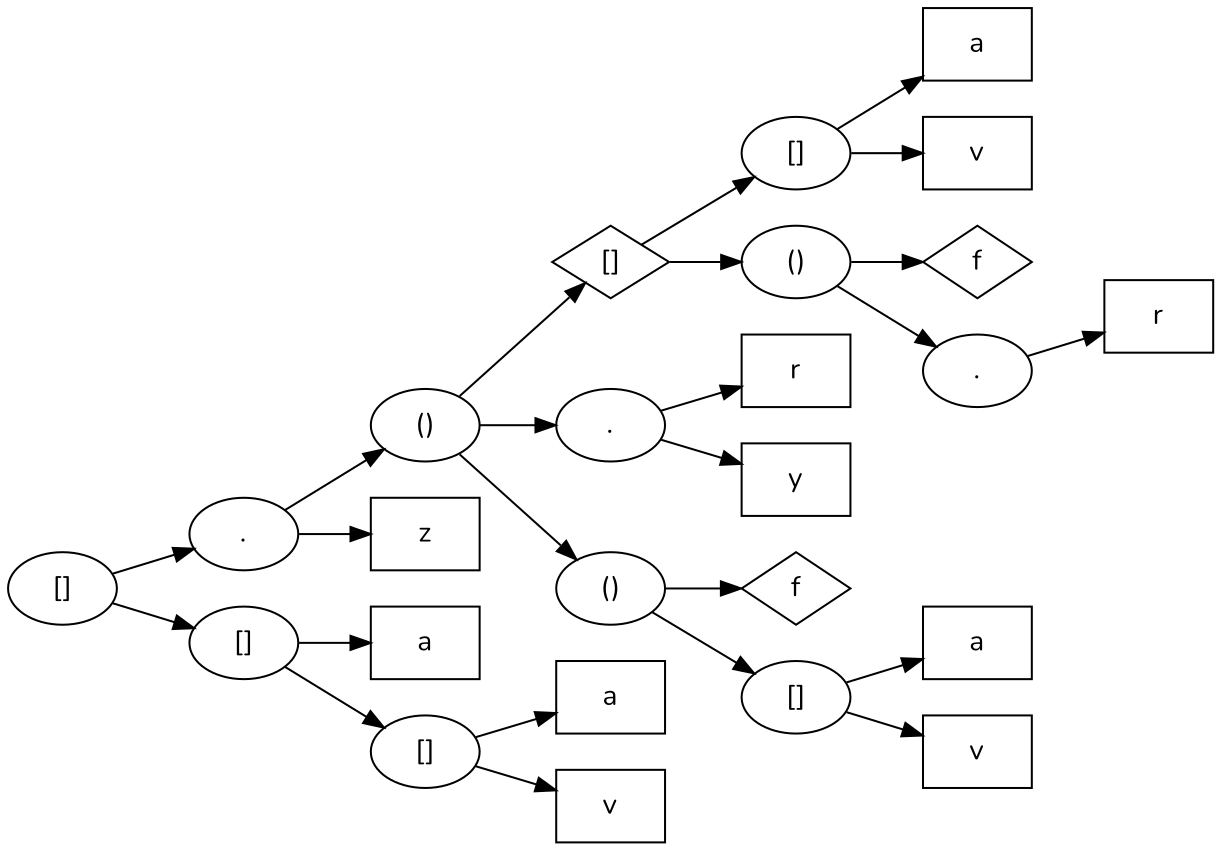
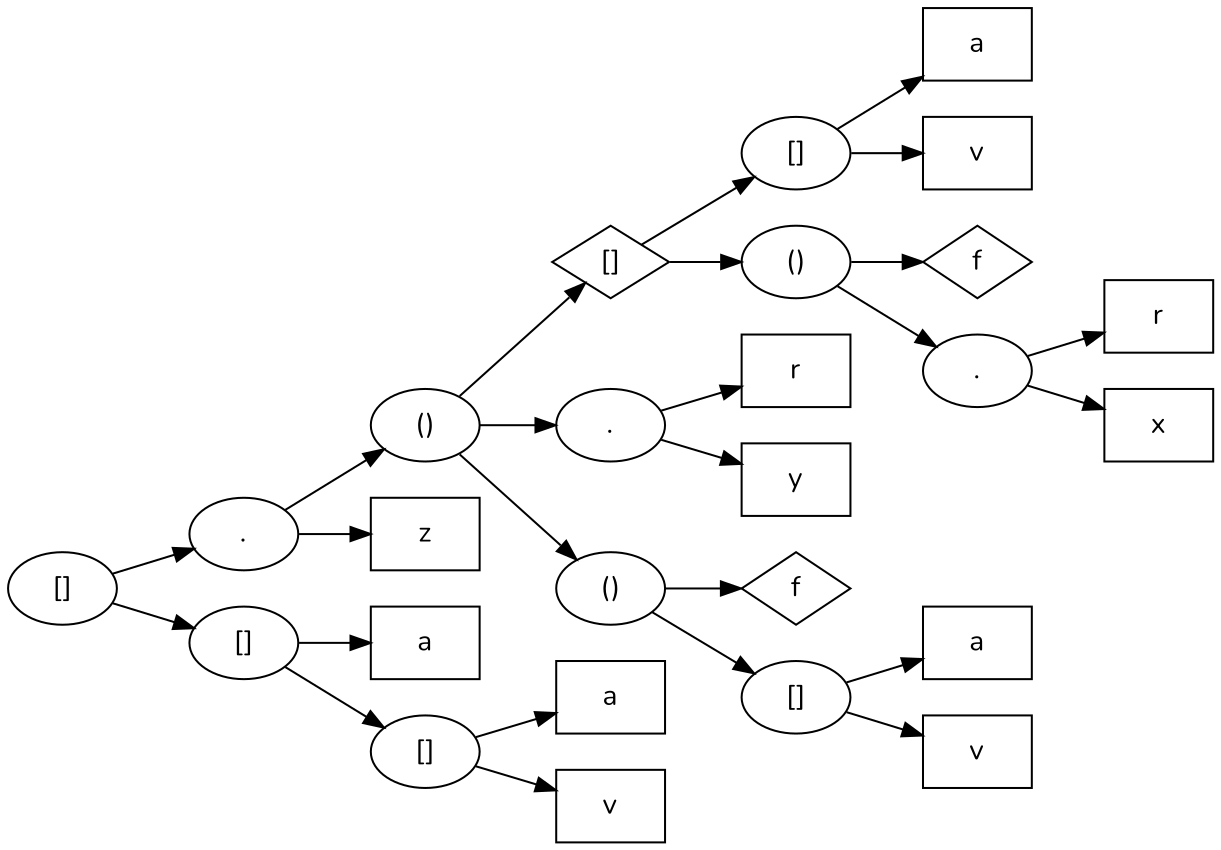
  digraph {
    rankdir=LR
    fontname=Nunito
    node [fontname=Nunito shape=box]
    edge [fontname=Nunito]
    n1 [height=0.5 label="[]" shape=ellipse width=0.75]
    n2 [height=0.5 label="." shape=ellipse width=0.75]
    n3 [height=0.5 label="[]" shape=ellipse width=0.75]
    n4 [height=0.5 label="()" shape=ellipse width=0.75]
    n5 [height=0.5 label=z width=0.75]
    n6 [height=0.5 label=a width=0.75]
    n7 [height=0.5 label="[]" shape=ellipse width=0.75]
    n8 [height=0.5 label="[]" shape=diamond width=0.80556]
    n9 [height=0.5 label="." shape=ellipse width=0.75]
    n10 [height=0.5 label="()" shape=ellipse width=0.75]
    n11 [height=0.5 label="[]" shape=ellipse width=0.75]
    n12 [height=0.5 label="()" shape=ellipse width=0.75]
    n13 [height=0.5 label=r width=0.75]
    n14 [height=0.5 label=y width=0.75]
    n15 [height=0.5 label=f shape=diamond width=0.75]
    n16 [height=0.5 label="[]" shape=ellipse width=0.75]
    n17 [height=0.5 label=a width=0.75]
    n18 [height=0.5 label=v width=0.75]
    n19 [height=0.5 label=f shape=diamond width=0.75]
    n20 [height=0.5 label="." shape=ellipse width=0.75]
    n21 [height=0.5 label=r width=0.75]
+   n22 [height=0.5 label=x width=0.75]
    n23 [height=0.5 label=a width=0.75]
    n24 [height=0.5 label=v width=0.75]
    n25 [height=0.5 label=a width=0.75]
    n26 [height=0.5 label=v width=0.75]
    subgraph sub_1 {
      n1
      n2
      n3
      n4
      n5
      n6
      n7
      n8
      n9
      n10
      n11
      n12
      n13
      n14
      n15
      n16
      n17
      n18
      n19
      n20
      n21
+     n22
      n23
      n24
      n25
      n26
    }
    n1 -> n2
    n1 -> n3
    n2 -> n4
    n2 -> n5
    n3 -> n6
    n3 -> n7
    n4 -> n8
    n4 -> n9
    n4 -> n10
    n7 -> n25
    n7 -> n26
    n8 -> n11
    n8 -> n12
    n9 -> n13
    n9 -> n14
    n10 -> n15
    n10 -> n16
    n11 -> n17
    n11 -> n18
    n12 -> n19
    n12 -> n20
    n16 -> n23
    n16 -> n24
    n20 -> n21
+   n20 -> n22
  }
